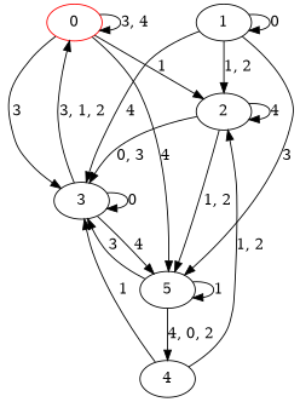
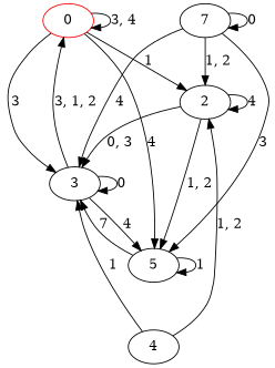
  digraph {
    n1 [color=red label=0]
    n2 [label=2]
    n3 [label=3]
    n4 [label=5]
    n5 [label=4]
-   n6 [label=1]
+   n6 [label=7]
    n1 -> n1 [label="3, 4"]
    n1 -> n2 [label=1]
    n1 -> n3 [label=3]
    n1 -> n4 [label=4]
    n2 -> n2 [label=4]
    n2 -> n3 [label="0, 3"]
    n2 -> n4 [label="1, 2"]
    n3 -> n1 [label="3, 1, 2"]
    n3 -> n3 [label=0]
    n3 -> n4 [label=4]
-   n4 -> n3 [label=3]
+   n4 -> n3 [label=7]
    n4 -> n4 [label=1]
-   n4 -> n5 [label="4, 0, 2"]
    n5 -> n2 [label="1, 2"]
    n5 -> n3 [label=1]
    n6 -> n2 [label="1, 2"]
    n6 -> n3 [label=4]
    n6 -> n4 [label=3]
    n6 -> n6 [label=0]
  }
